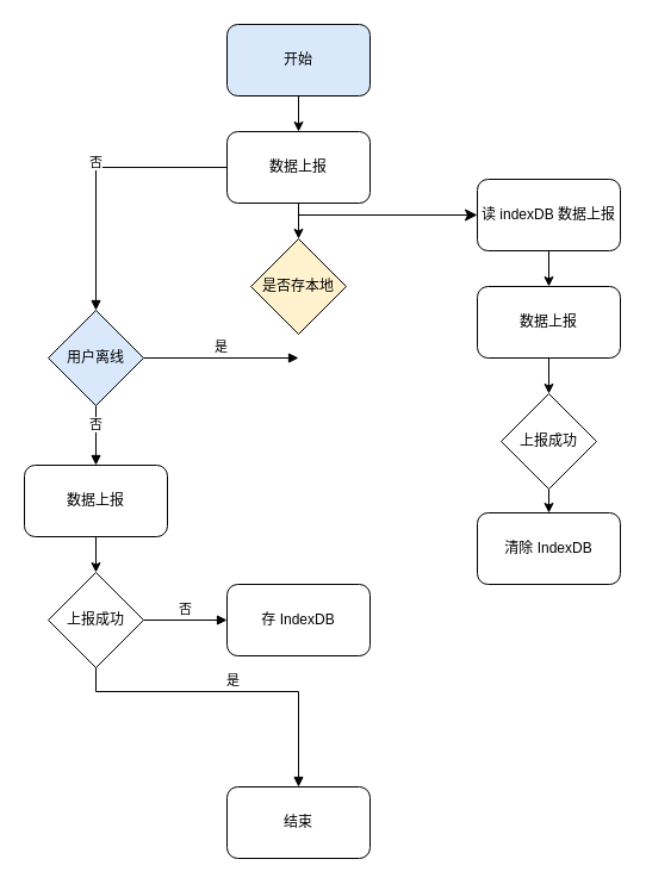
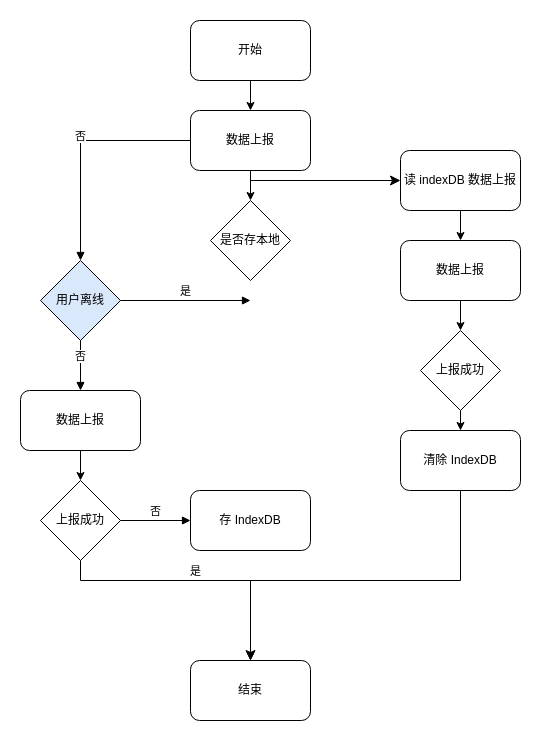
  <mxCell id="0" />
  <mxCell id="1" parent="0" />
- <mxCell id="2" value="开始" style="rounded=1;whiteSpace=wrap;html=1;fillColor=#dae8fc;" vertex="1" parent="1"><mxGeometry x="190" y="20" width="120" height="60" as="geometry" /></mxCell>
+ <mxCell id="2" value="开始" style="rounded=1;whiteSpace=wrap;html=1;" vertex="1" parent="1"><mxGeometry x="190" y="20" width="120" height="60" as="geometry" /></mxCell>
  <mxCell id="3" value="数据上报" style="rounded=1;whiteSpace=wrap;html=1;" vertex="1" parent="1"><mxGeometry x="190" y="110" width="120" height="60" as="geometry" /></mxCell>
- <mxCell id="4" value="是否存本地" style="rhombus;whiteSpace=wrap;html=1;fillColor=#fff2cc;" vertex="1" parent="1"><mxGeometry x="210" y="200" width="80" height="80" as="geometry" /></mxCell>
+ <mxCell id="4" value="是否存本地" style="rhombus;whiteSpace=wrap;html=1;" vertex="1" parent="1"><mxGeometry x="210" y="200" width="80" height="80" as="geometry" /></mxCell>
  <mxCell id="5" value="用户离线" style="rhombus;whiteSpace=wrap;html=1;fillColor=#dae8fc;" vertex="1" parent="1"><mxGeometry x="40" y="260" width="80" height="80" as="geometry" /></mxCell>
  <mxCell id="6" value="数据上报" style="rounded=1;whiteSpace=wrap;html=1;" vertex="1" parent="1"><mxGeometry x="20" y="390" width="120" height="60" as="geometry" /></mxCell>
  <mxCell id="7" value="上报成功" style="rhombus;whiteSpace=wrap;html=1;" vertex="1" parent="1"><mxGeometry x="40" y="480" width="80" height="80" as="geometry" /></mxCell>
  <mxCell id="8" value="清除 IndexDB" style="rounded=1;whiteSpace=wrap;html=1;" vertex="1" parent="1"><mxGeometry x="400" y="430" width="120" height="60" as="geometry" /></mxCell>
  <mxCell id="9" value="读 indexDB 数据上报" style="rounded=1;whiteSpace=wrap;html=1;" vertex="1" parent="1"><mxGeometry x="400" y="150" width="120" height="60" as="geometry" /></mxCell>
  <mxCell id="10" value="数据上报" style="rounded=1;whiteSpace=wrap;html=1;" vertex="1" parent="1"><mxGeometry x="400" y="240" width="120" height="60" as="geometry" /></mxCell>
  <mxCell id="11" value="上报成功" style="rhombus;whiteSpace=wrap;html=1;" vertex="1" parent="1"><mxGeometry x="420" y="330" width="80" height="80" as="geometry" /></mxCell>
  <mxCell id="12" value="" style="endArrow=classic;html=1;rounded=0;" edge="1" parent="1" source="2" target="3"><mxGeometry width="50" height="50" relative="1" as="geometry"><mxPoint x="230" y="330" as="sourcePoint" /><mxPoint x="280" y="280" as="targetPoint" /></mxGeometry></mxCell>
  <mxCell id="13" value="" style="endArrow=classic;html=1;rounded=0;" edge="1" parent="1" source="3" target="4"><mxGeometry width="50" height="50" relative="1" as="geometry"><mxPoint x="430" y="270" as="sourcePoint" /><mxPoint x="480" y="220" as="targetPoint" /></mxGeometry></mxCell>
  <mxCell id="14" value="" style="edgeStyle=elbowEdgeStyle;elbow=horizontal;endArrow=classic;html=1;curved=0;rounded=0;endSize=8;startSize=8;" edge="1" parent="1" source="3" target="9"><mxGeometry width="50" height="50" relative="1" as="geometry"><mxPoint x="430" y="270" as="sourcePoint" /><mxPoint x="480" y="220" as="targetPoint" /><Array as="points"><mxPoint x="250" y="180" /></Array></mxGeometry></mxCell>
  <mxCell id="15" value="" style="endArrow=classic;html=1;rounded=0;" edge="1" parent="1" source="9" target="10"><mxGeometry width="50" height="50" relative="1" as="geometry"><mxPoint x="430" y="270" as="sourcePoint" /><mxPoint x="480" y="220" as="targetPoint" /></mxGeometry></mxCell>
  <mxCell id="16" value="" style="endArrow=classic;html=1;rounded=0;" edge="1" parent="1" source="10" target="11"><mxGeometry width="50" height="50" relative="1" as="geometry"><mxPoint x="470" y="250" as="sourcePoint" /><mxPoint x="480" y="220" as="targetPoint" /></mxGeometry></mxCell>
  <mxCell id="17" value="" style="endArrow=classic;html=1;rounded=0;" edge="1" parent="1" source="11" target="8"><mxGeometry width="50" height="50" relative="1" as="geometry"><mxPoint x="430" y="270" as="sourcePoint" /><mxPoint x="480" y="220" as="targetPoint" /></mxGeometry></mxCell>
  <mxCell id="18" value="存 IndexDB" style="rounded=1;whiteSpace=wrap;html=1;" vertex="1" parent="1"><mxGeometry x="190" y="490" width="120" height="60" as="geometry" /></mxCell>
  <mxCell id="19" value="结束" style="rounded=1;whiteSpace=wrap;html=1;" vertex="1" parent="1"><mxGeometry x="190" y="660" width="120" height="60" as="geometry" /></mxCell>
+ <mxCell id="20" value="" style="edgeStyle=elbowEdgeStyle;elbow=vertical;endArrow=classic;html=1;curved=0;rounded=0;endSize=8;startSize=8;" edge="1" parent="1" source="8" target="19"><mxGeometry width="50" height="50" relative="1" as="geometry"><mxPoint x="430" y="470" as="sourcePoint" /><mxPoint x="480" y="420" as="targetPoint" /><Array as="points"><mxPoint x="460" y="580" /></Array></mxGeometry></mxCell>
  <mxCell id="21" value="否" style="html=1;verticalAlign=bottom;endArrow=block;rounded=0;" edge="1" parent="1" source="3" target="5"><mxGeometry width="80" relative="1" as="geometry"><mxPoint x="500" y="600" as="sourcePoint" /><mxPoint x="600" y="600" as="targetPoint" /><Array as="points"><mxPoint x="80" y="140" /></Array></mxGeometry></mxCell>
  <mxCell id="22" value="否" style="html=1;verticalAlign=bottom;endArrow=block;rounded=0;" edge="1" parent="1" source="5" target="6"><mxGeometry width="80" relative="1" as="geometry"><mxPoint x="420" y="670" as="sourcePoint" /><mxPoint x="500" y="670" as="targetPoint" /></mxGeometry></mxCell>
  <mxCell id="23" value="" style="endArrow=classic;html=1;rounded=0;" edge="1" parent="1" source="6" target="7"><mxGeometry width="50" height="50" relative="1" as="geometry"><mxPoint x="430" y="470" as="sourcePoint" /><mxPoint x="480" y="420" as="targetPoint" /></mxGeometry></mxCell>
  <mxCell id="24" value="否" style="html=1;verticalAlign=bottom;endArrow=block;rounded=0;" edge="1" parent="1" source="7" target="18"><mxGeometry width="80" relative="1" as="geometry"><mxPoint x="450" y="680" as="sourcePoint" /><mxPoint x="530" y="680" as="targetPoint" /></mxGeometry></mxCell>
  <mxCell id="25" value="是" style="html=1;verticalAlign=bottom;endArrow=block;rounded=0;" edge="1" parent="1" source="5"><mxGeometry width="80" relative="1" as="geometry"><mxPoint x="490" y="660" as="sourcePoint" /><mxPoint x="250" y="300" as="targetPoint" /></mxGeometry></mxCell>
  <mxCell id="26" value="是" style="html=1;verticalAlign=bottom;endArrow=block;rounded=0;" edge="1" parent="1" source="7" target="19"><mxGeometry width="80" relative="1" as="geometry"><mxPoint x="410" y="640" as="sourcePoint" /><mxPoint x="490" y="640" as="targetPoint" /><Array as="points"><mxPoint x="80" y="580" /><mxPoint x="250" y="580" /></Array></mxGeometry></mxCell>
